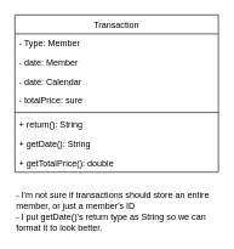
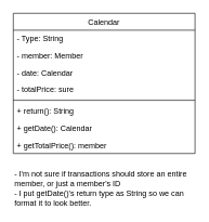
  <mxCell id="0" />
  <mxCell id="1" parent="0" />
- <mxCell id="2" value="Transaction" style="swimlane;fontStyle=0;align=center;verticalAlign=top;childLayout=stackLayout;horizontal=1;startSize=26;horizontalStack=0;resizeParent=1;resizeLast=0;collapsible=1;marginBottom=0;rounded=0;shadow=0;strokeWidth=1;" parent="1" vertex="1"><mxGeometry x="20" y="20" width="280" height="216" as="geometry"><mxRectangle x="230" y="140" width="160" height="26" as="alternateBounds" /></mxGeometry></mxCell>
- <mxCell id="3" value="- Type: Member" style="text;align=left;verticalAlign=top;spacingLeft=4;spacingRight=4;overflow=hidden;rotatable=0;points=[[0,0.5],[1,0.5]];portConstraint=eastwest;" vertex="1" parent="2"><mxGeometry y="26" width="280" height="26" as="geometry" /></mxCell>
- <mxCell id="4" value="- date: Member" style="text;align=left;verticalAlign=top;spacingLeft=4;spacingRight=4;overflow=hidden;rotatable=0;points=[[0,0.5],[1,0.5]];portConstraint=eastwest;" vertex="1" parent="2"><mxGeometry y="52" width="280" height="26" as="geometry" /></mxCell>
+ <mxCell id="2" value="Calendar" style="swimlane;fontStyle=0;align=center;verticalAlign=top;childLayout=stackLayout;horizontal=1;startSize=26;horizontalStack=0;resizeParent=1;resizeLast=0;collapsible=1;marginBottom=0;rounded=0;shadow=0;strokeWidth=1;" parent="1" vertex="1"><mxGeometry x="20" y="20" width="280" height="216" as="geometry"><mxRectangle x="230" y="140" width="160" height="26" as="alternateBounds" /></mxGeometry></mxCell>
+ <mxCell id="3" value="- Type: String" style="text;align=left;verticalAlign=top;spacingLeft=4;spacingRight=4;overflow=hidden;rotatable=0;points=[[0,0.5],[1,0.5]];portConstraint=eastwest;" vertex="1" parent="2"><mxGeometry y="26" width="280" height="26" as="geometry" /></mxCell>
+ <mxCell id="4" value="- member: Member" style="text;align=left;verticalAlign=top;spacingLeft=4;spacingRight=4;overflow=hidden;rotatable=0;points=[[0,0.5],[1,0.5]];portConstraint=eastwest;" vertex="1" parent="2"><mxGeometry y="52" width="280" height="26" as="geometry" /></mxCell>
  <mxCell id="5" value="- date: Calendar" style="text;align=left;verticalAlign=top;spacingLeft=4;spacingRight=4;overflow=hidden;rotatable=0;points=[[0,0.5],[1,0.5]];portConstraint=eastwest;" parent="2" vertex="1"><mxGeometry y="78" width="280" height="26" as="geometry" /></mxCell>
  <mxCell id="6" value="- totalPrice: sure" style="text;align=left;verticalAlign=top;spacingLeft=4;spacingRight=4;overflow=hidden;rotatable=0;points=[[0,0.5],[1,0.5]];portConstraint=eastwest;" vertex="1" parent="2"><mxGeometry y="104" width="280" height="26" as="geometry" /></mxCell>
  <mxCell id="7" value="" style="line;html=1;strokeWidth=1;align=left;verticalAlign=middle;spacingTop=-1;spacingLeft=3;spacingRight=3;rotatable=0;labelPosition=right;points=[];portConstraint=eastwest;" parent="2" vertex="1"><mxGeometry y="130" width="280" height="8" as="geometry" /></mxCell>
  <mxCell id="8" value="+ return(): String" style="text;align=left;verticalAlign=top;spacingLeft=4;spacingRight=4;overflow=hidden;rotatable=0;points=[[0,0.5],[1,0.5]];portConstraint=eastwest;" parent="2" vertex="1"><mxGeometry y="138" width="280" height="26" as="geometry" /></mxCell>
- <mxCell id="9" value="+ getDate(): String" style="text;align=left;verticalAlign=top;spacingLeft=4;spacingRight=4;overflow=hidden;rotatable=0;points=[[0,0.5],[1,0.5]];portConstraint=eastwest;" vertex="1" parent="2"><mxGeometry y="164" width="280" height="26" as="geometry" /></mxCell>
- <mxCell id="10" value="+ getTotalPrice(): double" style="text;align=left;verticalAlign=top;spacingLeft=4;spacingRight=4;overflow=hidden;rotatable=0;points=[[0,0.5],[1,0.5]];portConstraint=eastwest;" vertex="1" parent="2"><mxGeometry y="190" width="280" height="26" as="geometry" /></mxCell>
+ <mxCell id="9" value="+ getDate(): Calendar" style="text;align=left;verticalAlign=top;spacingLeft=4;spacingRight=4;overflow=hidden;rotatable=0;points=[[0,0.5],[1,0.5]];portConstraint=eastwest;" vertex="1" parent="2"><mxGeometry y="164" width="280" height="26" as="geometry" /></mxCell>
+ <mxCell id="10" value="+ getTotalPrice(): member" style="text;align=left;verticalAlign=top;spacingLeft=4;spacingRight=4;overflow=hidden;rotatable=0;points=[[0,0.5],[1,0.5]];portConstraint=eastwest;" vertex="1" parent="2"><mxGeometry y="190" width="280" height="26" as="geometry" /></mxCell>
  <mxCell id="11" value="&lt;div align=&quot;left&quot;&gt;- I'm not sure if transactions should store an entire member, or just a member's ID&lt;/div&gt;" style="text;html=1;strokeColor=none;fillColor=none;align=left;verticalAlign=middle;whiteSpace=wrap;rounded=0;" vertex="1" parent="1"><mxGeometry x="20" y="260" width="280" height="30" as="geometry" /></mxCell>
  <mxCell id="12" value="- I put getDate()'s return type as String so we can format it to look better." style="text;html=1;strokeColor=none;fillColor=none;align=left;verticalAlign=middle;whiteSpace=wrap;rounded=0;" vertex="1" parent="1"><mxGeometry x="20" y="290" width="280" height="30" as="geometry" /></mxCell>
